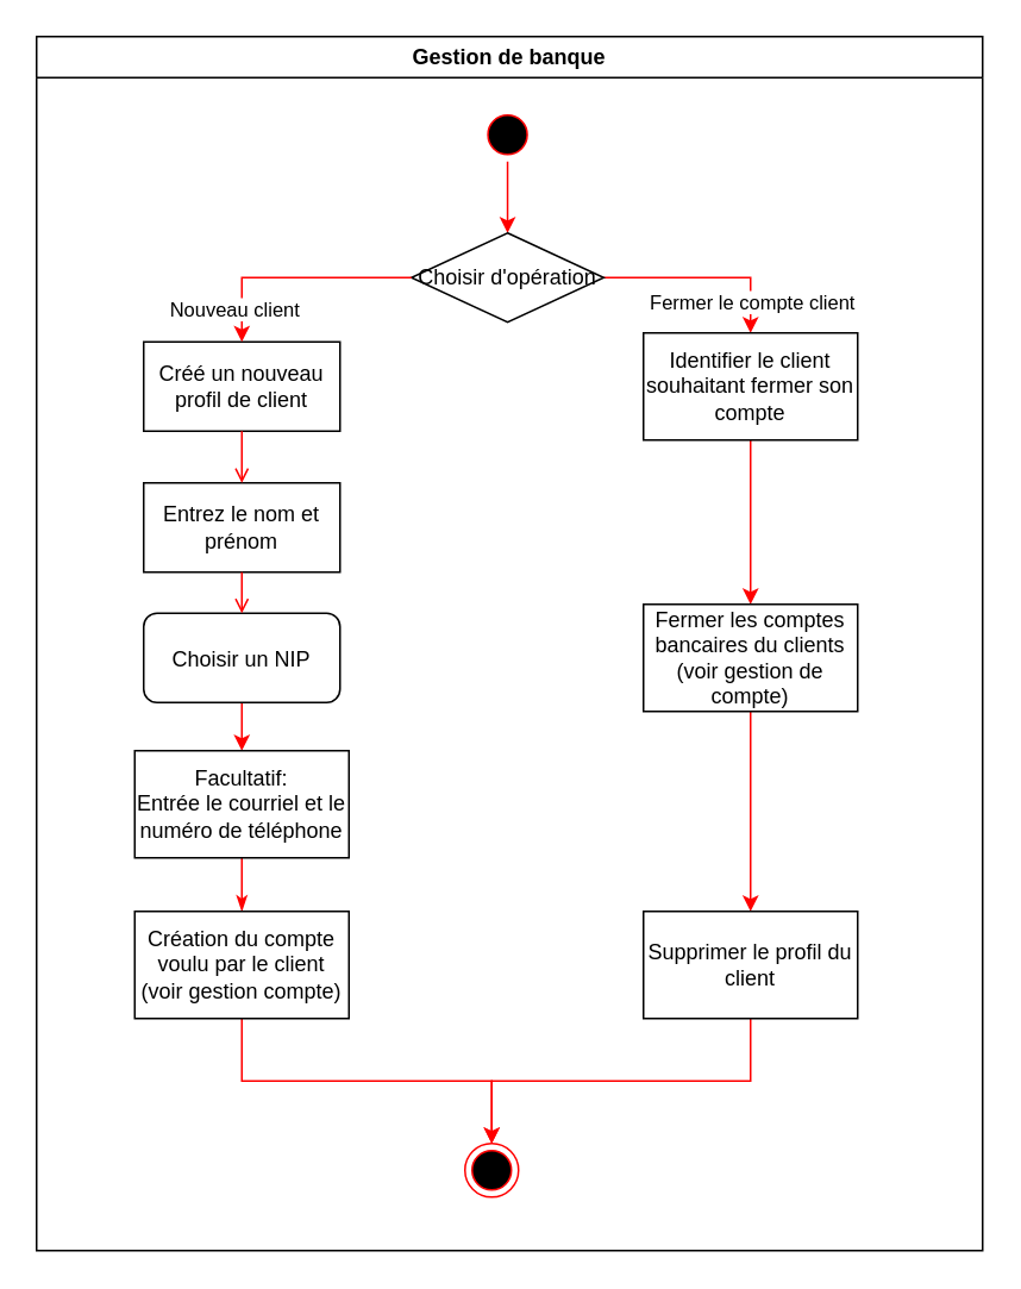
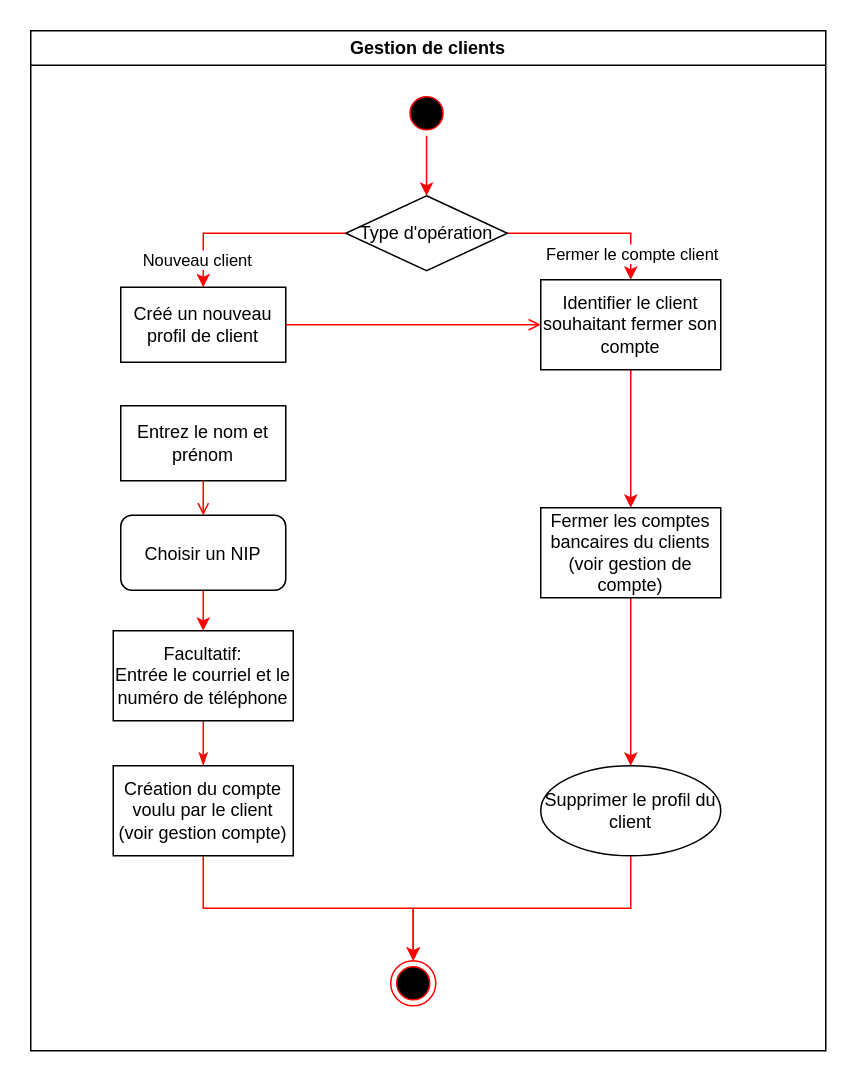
  <mxCell id="0" />
  <mxCell id="1" parent="0" />
- <mxCell id="2" value="Gestion de banque" style="swimlane;whiteSpace=wrap" parent="1" vertex="1"><mxGeometry x="20" y="20" width="530" height="680" as="geometry" /></mxCell>
+ <mxCell id="2" value="Gestion de clients" style="swimlane;whiteSpace=wrap" parent="1" vertex="1"><mxGeometry x="20" y="20" width="530" height="680" as="geometry" /></mxCell>
  <mxCell id="3" value="" style="edgeStyle=orthogonalEdgeStyle;rounded=0;orthogonalLoop=1;jettySize=auto;html=1;entryX=0.5;entryY=0;entryDx=0;entryDy=0;strokeColor=#FF0000;" edge="1" parent="2" source="4" target="13"><mxGeometry relative="1" as="geometry"><mxPoint x="467.75" y="125" as="targetPoint" /></mxGeometry></mxCell>
  <mxCell id="4" value="" style="ellipse;shape=startState;fillColor=#000000;strokeColor=#ff0000;" parent="2" vertex="1"><mxGeometry x="248.87" y="40" width="30" height="30" as="geometry" /></mxCell>
  <mxCell id="5" value="Créé un nouveau profil de client" style="whiteSpace=wrap;" parent="2" vertex="1"><mxGeometry x="60" y="171" width="110" height="50" as="geometry" /></mxCell>
  <mxCell id="6" value="Entrez le nom et prénom" style="whiteSpace=wrap;" parent="2" vertex="1"><mxGeometry x="60" y="250" width="110" height="50" as="geometry" /></mxCell>
- <mxCell id="7" value="" style="endArrow=open;strokeColor=#FF0000;endFill=1;rounded=0" parent="2" source="5" target="6" edge="1"><mxGeometry relative="1" as="geometry" /></mxCell>
+ <mxCell id="7" value="" style="endArrow=open;strokeColor=#FF0000;endFill=1;rounded=0;" parent="2" source="5" target="21" edge="1"><mxGeometry relative="1" as="geometry" /></mxCell>
  <mxCell id="8" style="edgeStyle=orthogonalEdgeStyle;rounded=0;orthogonalLoop=1;jettySize=auto;html=1;exitX=0.5;exitY=1;exitDx=0;exitDy=0;entryX=0.5;entryY=0;entryDx=0;entryDy=0;strokeColor=#FF0000;" edge="1" parent="2" source="9" target="19"><mxGeometry relative="1" as="geometry" /></mxCell>
  <mxCell id="9" value="Choisir un NIP" style="rounded=1;" parent="2" vertex="1"><mxGeometry x="60" y="323" width="110" height="50" as="geometry" /></mxCell>
  <mxCell id="10" value="" style="endArrow=open;strokeColor=#FF0000;endFill=1;rounded=0" parent="2" source="6" target="9" edge="1"><mxGeometry relative="1" as="geometry" /></mxCell>
  <mxCell id="11" value="" style="edgeStyle=orthogonalEdgeStyle;rounded=0;orthogonalLoop=1;jettySize=auto;html=1;strokeColor=#FF0000;" edge="1" parent="2" source="13" target="21"><mxGeometry relative="1" as="geometry" /></mxCell>
  <mxCell id="12" value="Fermer le compte client" style="edgeLabel;html=1;align=center;verticalAlign=middle;resizable=0;points=[];" vertex="1" connectable="0" parent="11"><mxGeometry x="0.687" relative="1" as="geometry"><mxPoint as="offset" /></mxGeometry></mxCell>
- <mxCell id="13" value="Choisir d'opération" style="rhombus;whiteSpace=wrap;html=1;" vertex="1" parent="2"><mxGeometry x="210" y="110" width="107.75" height="50" as="geometry" /></mxCell>
+ <mxCell id="13" value="Type d'opération" style="rhombus;whiteSpace=wrap;html=1;" vertex="1" parent="2"><mxGeometry x="210" y="110" width="107.75" height="50" as="geometry" /></mxCell>
  <mxCell id="14" style="edgeStyle=orthogonalEdgeStyle;rounded=0;orthogonalLoop=1;jettySize=auto;html=1;exitX=0;exitY=0.5;exitDx=0;exitDy=0;entryX=0.5;entryY=0;entryDx=0;entryDy=0;strokeColor=#FF0000;" edge="1" parent="2" source="13" target="5"><mxGeometry relative="1" as="geometry" /></mxCell>
  <mxCell id="15" value="Nouveau client" style="edgeLabel;html=1;align=center;verticalAlign=middle;resizable=0;points=[];" vertex="1" connectable="0" parent="14"><mxGeometry x="0.464" y="-1" relative="1" as="geometry"><mxPoint x="-4" y="16" as="offset" /></mxGeometry></mxCell>
  <mxCell id="16" value="" style="edgeStyle=orthogonalEdgeStyle;rounded=0;orthogonalLoop=1;jettySize=auto;html=1;startArrow=classicThin;startFill=1;endArrow=none;strokeColor=#FF0000;" edge="1" parent="2" source="18" target="19"><mxGeometry relative="1" as="geometry" /></mxCell>
  <mxCell id="17" style="edgeStyle=orthogonalEdgeStyle;rounded=0;orthogonalLoop=1;jettySize=auto;html=1;exitX=0.5;exitY=1;exitDx=0;exitDy=0;entryX=0.5;entryY=0;entryDx=0;entryDy=0;strokeColor=#FF0000;" edge="1" parent="2" source="18" target="26"><mxGeometry relative="1" as="geometry" /></mxCell>
  <mxCell id="18" value="Création du compte voulu par le client (voir gestion compte)" style="whiteSpace=wrap;html=1;" vertex="1" parent="2"><mxGeometry x="55" y="490" width="120" height="60" as="geometry" /></mxCell>
  <mxCell id="19" value="Facultatif:&lt;div&gt;Entrée le courriel et le numéro de téléphone&lt;/div&gt;" style="whiteSpace=wrap;html=1;" vertex="1" parent="2"><mxGeometry x="55" y="400" width="120" height="60" as="geometry" /></mxCell>
  <mxCell id="20" value="" style="edgeStyle=orthogonalEdgeStyle;rounded=0;orthogonalLoop=1;jettySize=auto;html=1;strokeColor=#FF0000;" edge="1" parent="2" source="21" target="23"><mxGeometry relative="1" as="geometry" /></mxCell>
  <mxCell id="21" value="Identifier le client souhaitant fermer son compte" style="whiteSpace=wrap;html=1;" vertex="1" parent="2"><mxGeometry x="340.005" y="166" width="120" height="60" as="geometry" /></mxCell>
  <mxCell id="22" value="" style="edgeStyle=orthogonalEdgeStyle;rounded=0;orthogonalLoop=1;jettySize=auto;html=1;strokeColor=#FF0000;" edge="1" parent="2" source="23" target="25"><mxGeometry relative="1" as="geometry" /></mxCell>
  <mxCell id="23" value="Fermer les comptes bancaires du clients (voir gestion de compte)" style="whiteSpace=wrap;html=1;" vertex="1" parent="2"><mxGeometry x="340.005" y="318" width="120" height="60" as="geometry" /></mxCell>
  <mxCell id="24" style="edgeStyle=orthogonalEdgeStyle;rounded=0;orthogonalLoop=1;jettySize=auto;html=1;exitX=0.5;exitY=1;exitDx=0;exitDy=0;entryX=0.5;entryY=0;entryDx=0;entryDy=0;strokeColor=#FF0000;" edge="1" parent="2" source="25" target="26"><mxGeometry relative="1" as="geometry" /></mxCell>
- <mxCell id="25" value="Supprimer le profil du client" style="whiteSpace=wrap;html=1;" vertex="1" parent="2"><mxGeometry x="340.005" y="490" width="120" height="60" as="geometry" /></mxCell>
+ <mxCell id="25" value="Supprimer le profil du client" style="ellipse;whiteSpace=wrap;html=1;" vertex="1" parent="2"><mxGeometry x="340.005" y="490" width="120" height="60" as="geometry" /></mxCell>
  <mxCell id="26" value="" style="ellipse;html=1;shape=endState;fillColor=#000000;strokeColor=#ff0000;" vertex="1" parent="2"><mxGeometry x="240" y="620" width="30" height="30" as="geometry" /></mxCell>
